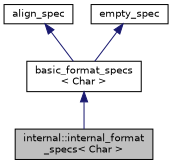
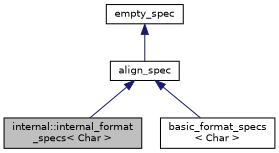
  digraph {
    node [color=black fillcolor=white fontname=Helvetica fontsize=10 shape=record style=filled]
    edge [color=midnightblue dir=back fontname=Helvetica fontsize=10 labelfontname=Helvetica labelfontsize=10 style=solid]
    n1 [fillcolor=grey75 fontcolor=black height=0.2 label="internal::internal_format\l_specs\< Char \>" width=0.4]
    n2 [height=0.2 label="basic_format_specs\l\< Char \>" width=0.4]
    n3 [height=0.2 label=align_spec width=0.4]
    n4 [height=0.2 label=empty_spec width=0.4]
-   n2 -> n1
+   n3 -> n1
    n3 -> n2
-   n4 -> n2
+   n4 -> n3
  }
